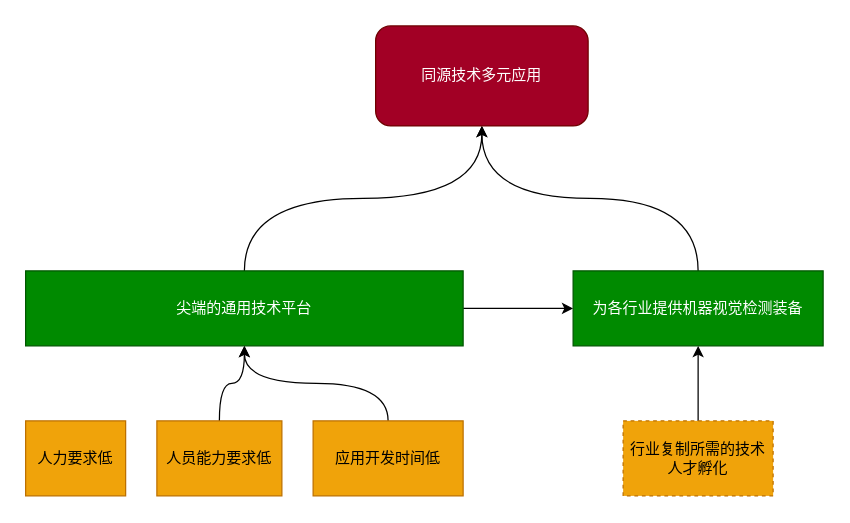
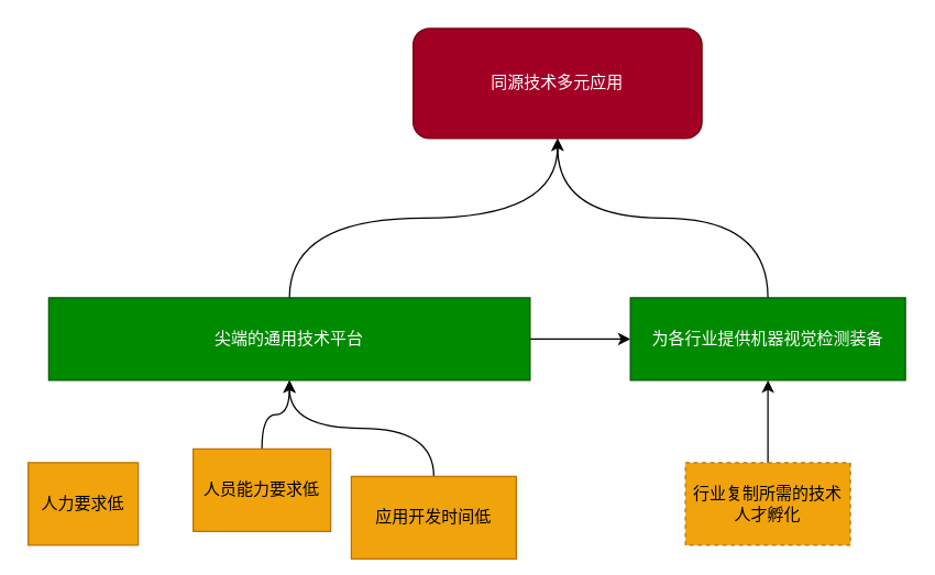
  <mxCell id="0" />
  <mxCell id="1" parent="0" />
  <mxCell id="2" style="edgeStyle=orthogonalEdgeStyle;curved=1;rounded=0;orthogonalLoop=1;jettySize=auto;html=1;exitX=0.5;exitY=0;exitDx=0;exitDy=0;" edge="1" parent="1" source="4" target="14"><mxGeometry relative="1" as="geometry" /></mxCell>
  <mxCell id="3" style="edgeStyle=orthogonalEdgeStyle;curved=1;rounded=0;orthogonalLoop=1;jettySize=auto;html=1;exitX=1;exitY=0.5;exitDx=0;exitDy=0;entryX=0;entryY=0.5;entryDx=0;entryDy=0;" edge="1" parent="1" source="4" target="6"><mxGeometry relative="1" as="geometry" /></mxCell>
- <mxCell id="4" value="尖端的通用技术平台" style="rounded=0;whiteSpace=wrap;html=1;fillColor=#008a00;fontColor=#ffffff;strokeColor=#005700;" vertex="1" parent="1"><mxGeometry x="20" y="216" width="350" height="60" as="geometry" /></mxCell>
+ <mxCell id="4" value="尖端的通用技术平台" style="rounded=0;whiteSpace=wrap;html=1;fillColor=#008a00;fontColor=#ffffff;strokeColor=#005700;" vertex="1" parent="1"><mxGeometry x="35" y="216" width="350" height="60" as="geometry" /></mxCell>
  <mxCell id="5" style="edgeStyle=orthogonalEdgeStyle;curved=1;rounded=0;orthogonalLoop=1;jettySize=auto;html=1;exitX=0.5;exitY=0;exitDx=0;exitDy=0;entryX=0.5;entryY=1;entryDx=0;entryDy=0;" edge="1" parent="1" source="6" target="14"><mxGeometry relative="1" as="geometry" /></mxCell>
  <mxCell id="6" value="为各行业提供机器视觉检测装备" style="rounded=0;whiteSpace=wrap;html=1;fillColor=#008a00;fontColor=#ffffff;strokeColor=#005700;" vertex="1" parent="1"><mxGeometry x="458" y="216" width="200" height="60" as="geometry" /></mxCell>
  <mxCell id="7" value="人力要求低" style="rounded=0;whiteSpace=wrap;html=1;fillColor=#f0a30a;fontColor=#000000;strokeColor=#BD7000;" vertex="1" parent="1"><mxGeometry x="20" y="336" width="80" height="60" as="geometry" /></mxCell>
  <mxCell id="8" style="edgeStyle=orthogonalEdgeStyle;curved=1;rounded=0;orthogonalLoop=1;jettySize=auto;html=1;exitX=0.5;exitY=0;exitDx=0;exitDy=0;entryX=0.5;entryY=1;entryDx=0;entryDy=0;" edge="1" parent="1" source="9" target="4"><mxGeometry relative="1" as="geometry" /></mxCell>
- <mxCell id="9" value="人员能力要求低" style="rounded=0;whiteSpace=wrap;html=1;fillColor=#f0a30a;fontColor=#000000;strokeColor=#BD7000;" vertex="1" parent="1"><mxGeometry x="125" y="336" width="100" height="60" as="geometry" /></mxCell>
+ <mxCell id="9" value="人员能力要求低" style="rounded=0;whiteSpace=wrap;html=1;fillColor=#f0a30a;fontColor=#000000;strokeColor=#BD7000;" vertex="1" parent="1"><mxGeometry x="140" y="326" width="100" height="60" as="geometry" /></mxCell>
  <mxCell id="10" style="edgeStyle=orthogonalEdgeStyle;curved=1;rounded=0;orthogonalLoop=1;jettySize=auto;html=1;exitX=0.5;exitY=0;exitDx=0;exitDy=0;" edge="1" parent="1" source="11" target="4"><mxGeometry relative="1" as="geometry" /></mxCell>
- <mxCell id="11" value="应用开发时间低" style="rounded=0;whiteSpace=wrap;html=1;fillColor=#f0a30a;fontColor=#000000;strokeColor=#BD7000;" vertex="1" parent="1"><mxGeometry x="250" y="336" width="120" height="60" as="geometry" /></mxCell>
+ <mxCell id="11" value="应用开发时间低" style="rounded=0;whiteSpace=wrap;html=1;fillColor=#f0a30a;fontColor=#000000;strokeColor=#BD7000;" vertex="1" parent="1"><mxGeometry x="255" y="346" width="120" height="60" as="geometry" /></mxCell>
  <mxCell id="12" style="edgeStyle=orthogonalEdgeStyle;curved=1;rounded=0;orthogonalLoop=1;jettySize=auto;html=1;exitX=0.5;exitY=0;exitDx=0;exitDy=0;entryX=0.5;entryY=1;entryDx=0;entryDy=0;" edge="1" parent="1" source="13" target="6"><mxGeometry relative="1" as="geometry" /></mxCell>
  <mxCell id="13" value="行业复制所需的技术人才孵化" style="rounded=0;whiteSpace=wrap;html=1;fillColor=#f0a30a;fontColor=#000000;strokeColor=#BD7000;dashed=1;" vertex="1" parent="1"><mxGeometry x="498" y="336" width="120" height="60" as="geometry" /></mxCell>
- <mxCell id="14" value="同源技术多元应用" style="rounded=1;whiteSpace=wrap;html=1;fillColor=#a20025;fontColor=#ffffff;strokeColor=#6F0000;" vertex="1" parent="1"><mxGeometry x="300" y="20" width="170" height="80" as="geometry" /></mxCell>
+ <mxCell id="14" value="同源技术多元应用" style="rounded=1;whiteSpace=wrap;html=1;fillColor=#a20025;fontColor=#ffffff;strokeColor=#6F0000;" vertex="1" parent="1"><mxGeometry x="300" y="20" width="210" height="80" as="geometry" /></mxCell>
